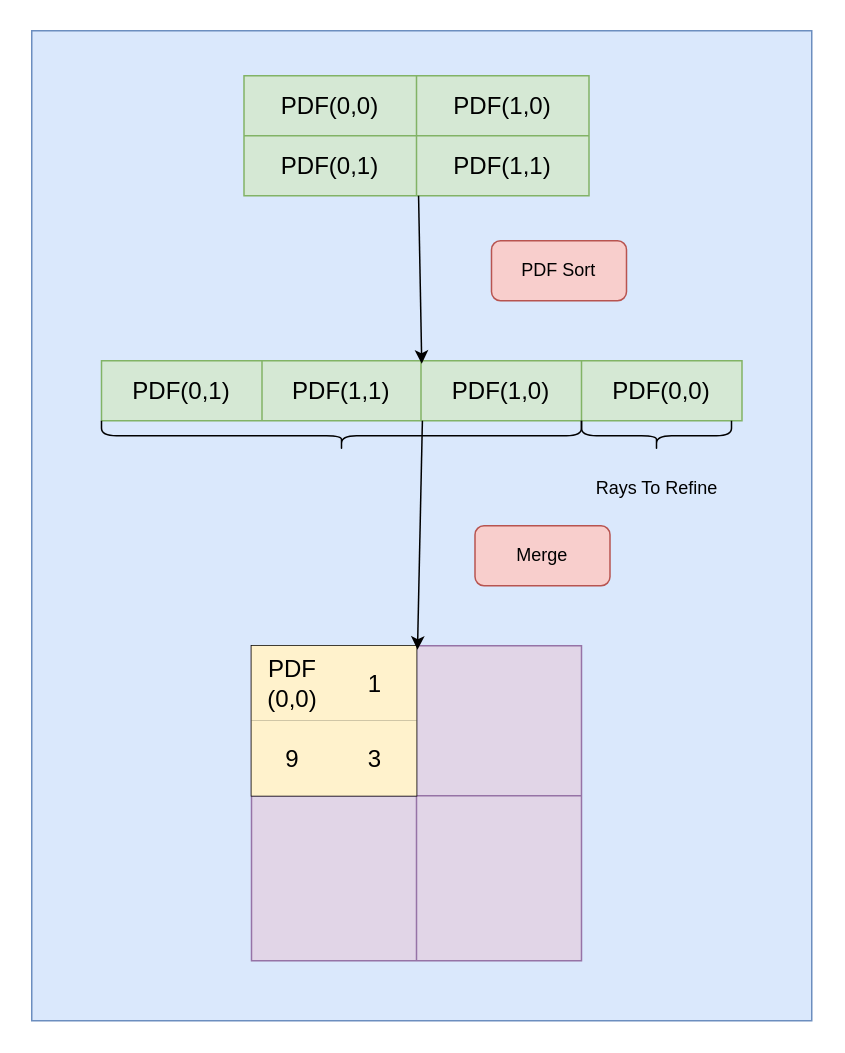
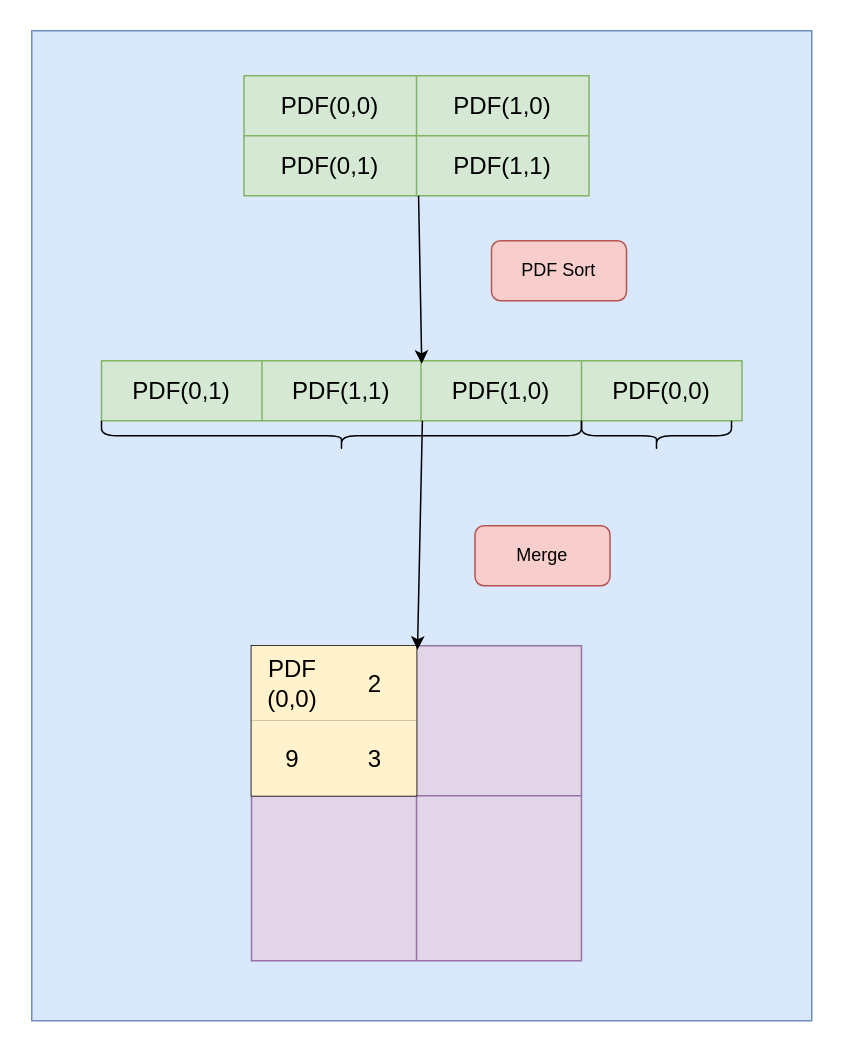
  <mxCell id="0" />
  <mxCell id="1" parent="0" />
  <mxCell id="2" value="" style="rounded=0;whiteSpace=wrap;html=1;fillColor=#dae8fc;strokeColor=#6c8ebf;" vertex="1" parent="1"><mxGeometry x="20.5" y="20" width="520" height="660" as="geometry" /></mxCell>
  <mxCell id="3" value="" style="shape=table;startSize=0;container=1;collapsible=0;childLayout=tableLayout;fontSize=16;fillColor=#d5e8d4;strokeColor=#82b366;" vertex="1" parent="1"><mxGeometry x="162" y="50" width="230" height="80" as="geometry" /></mxCell>
  <mxCell id="4" value="" style="shape=tableRow;horizontal=0;startSize=0;swimlaneHead=0;swimlaneBody=0;strokeColor=inherit;top=0;left=0;bottom=0;right=0;collapsible=0;dropTarget=0;fillColor=none;points=[[0,0.5],[1,0.5]];portConstraint=eastwest;fontSize=16;" vertex="1" parent="3"><mxGeometry width="230" height="40" as="geometry" /></mxCell>
  <mxCell id="5" value="PDF(0,0)" style="shape=partialRectangle;html=1;whiteSpace=wrap;connectable=0;strokeColor=inherit;overflow=hidden;fillColor=none;top=0;left=0;bottom=0;right=0;pointerEvents=1;fontSize=16;" vertex="1" parent="4"><mxGeometry width="115" height="40" as="geometry"><mxRectangle width="115" height="40" as="alternateBounds" /></mxGeometry></mxCell>
  <mxCell id="6" value="PDF(1,0)" style="shape=partialRectangle;html=1;whiteSpace=wrap;connectable=0;strokeColor=inherit;overflow=hidden;fillColor=none;top=0;left=0;bottom=0;right=0;pointerEvents=1;fontSize=16;" vertex="1" parent="4"><mxGeometry x="115" width="115" height="40" as="geometry"><mxRectangle width="115" height="40" as="alternateBounds" /></mxGeometry></mxCell>
  <mxCell id="7" value="" style="shape=tableRow;horizontal=0;startSize=0;swimlaneHead=0;swimlaneBody=0;strokeColor=inherit;top=0;left=0;bottom=0;right=0;collapsible=0;dropTarget=0;fillColor=none;points=[[0,0.5],[1,0.5]];portConstraint=eastwest;fontSize=16;" vertex="1" parent="3"><mxGeometry y="40" width="230" height="40" as="geometry" /></mxCell>
  <mxCell id="8" value="PDF(0,1)" style="shape=partialRectangle;html=1;whiteSpace=wrap;connectable=0;strokeColor=inherit;overflow=hidden;fillColor=none;top=0;left=0;bottom=0;right=0;pointerEvents=1;fontSize=16;" vertex="1" parent="7"><mxGeometry width="115" height="40" as="geometry"><mxRectangle width="115" height="40" as="alternateBounds" /></mxGeometry></mxCell>
  <mxCell id="9" value="PDF(1,1)" style="shape=partialRectangle;html=1;whiteSpace=wrap;connectable=0;strokeColor=inherit;overflow=hidden;fillColor=none;top=0;left=0;bottom=0;right=0;pointerEvents=1;fontSize=16;" vertex="1" parent="7"><mxGeometry x="115" width="115" height="40" as="geometry"><mxRectangle width="115" height="40" as="alternateBounds" /></mxGeometry></mxCell>
  <mxCell id="10" value="" style="shape=table;startSize=0;container=1;collapsible=0;childLayout=tableLayout;fontSize=16;fillColor=#d5e8d4;strokeColor=#82b366;" vertex="1" parent="1"><mxGeometry x="67" y="240" width="427" height="40" as="geometry" /></mxCell>
  <mxCell id="11" value="" style="shape=tableRow;horizontal=0;startSize=0;swimlaneHead=0;swimlaneBody=0;strokeColor=inherit;top=0;left=0;bottom=0;right=0;collapsible=0;dropTarget=0;fillColor=none;points=[[0,0.5],[1,0.5]];portConstraint=eastwest;fontSize=16;" vertex="1" parent="10"><mxGeometry width="427" height="40" as="geometry" /></mxCell>
  <mxCell id="12" value="PDF(0,1)" style="shape=partialRectangle;html=1;whiteSpace=wrap;connectable=0;strokeColor=inherit;overflow=hidden;fillColor=none;top=0;left=0;bottom=0;right=0;pointerEvents=1;fontSize=16;" vertex="1" parent="11"><mxGeometry width="107" height="40" as="geometry"><mxRectangle width="107" height="40" as="alternateBounds" /></mxGeometry></mxCell>
  <mxCell id="13" value="PDF(1,1)" style="shape=partialRectangle;html=1;whiteSpace=wrap;connectable=0;strokeColor=inherit;overflow=hidden;fillColor=none;top=0;left=0;bottom=0;right=0;pointerEvents=1;fontSize=16;" vertex="1" parent="11"><mxGeometry x="107" width="106" height="40" as="geometry"><mxRectangle width="106" height="40" as="alternateBounds" /></mxGeometry></mxCell>
  <mxCell id="14" value="PDF(1,0)" style="shape=partialRectangle;html=1;whiteSpace=wrap;connectable=0;strokeColor=inherit;overflow=hidden;fillColor=none;top=0;left=0;bottom=0;right=0;pointerEvents=1;fontSize=16;" vertex="1" parent="11"><mxGeometry x="213" width="107" height="40" as="geometry"><mxRectangle width="107" height="40" as="alternateBounds" /></mxGeometry></mxCell>
  <mxCell id="15" value="PDF(0,0)" style="shape=partialRectangle;html=1;whiteSpace=wrap;connectable=0;strokeColor=inherit;overflow=hidden;fillColor=none;top=0;left=0;bottom=0;right=0;pointerEvents=1;fontSize=16;" vertex="1" parent="11"><mxGeometry x="320" width="107" height="40" as="geometry"><mxRectangle width="107" height="40" as="alternateBounds" /></mxGeometry></mxCell>
  <mxCell id="16" value="" style="shape=table;startSize=0;container=1;collapsible=0;childLayout=tableLayout;fontSize=16;fillColor=#e1d5e7;strokeColor=#9673a6;" vertex="1" parent="1"><mxGeometry x="167" y="430" width="220" height="210" as="geometry" /></mxCell>
  <mxCell id="17" value="" style="shape=tableRow;horizontal=0;startSize=0;swimlaneHead=0;swimlaneBody=0;strokeColor=inherit;top=0;left=0;bottom=0;right=0;collapsible=0;dropTarget=0;fillColor=none;points=[[0,0.5],[1,0.5]];portConstraint=eastwest;fontSize=16;" vertex="1" parent="16"><mxGeometry width="220" height="100" as="geometry" /></mxCell>
  <mxCell id="18" value="" style="shape=partialRectangle;html=1;whiteSpace=wrap;connectable=0;strokeColor=inherit;overflow=hidden;fillColor=none;top=0;left=0;bottom=0;right=0;pointerEvents=1;fontSize=16;" vertex="1" parent="17"><mxGeometry width="110" height="100" as="geometry"><mxRectangle width="110" height="100" as="alternateBounds" /></mxGeometry></mxCell>
  <mxCell id="19" value="" style="shape=partialRectangle;html=1;whiteSpace=wrap;connectable=0;strokeColor=inherit;overflow=hidden;fillColor=none;top=0;left=0;bottom=0;right=0;pointerEvents=1;fontSize=16;" vertex="1" parent="17"><mxGeometry x="110" width="110" height="100" as="geometry"><mxRectangle width="110" height="100" as="alternateBounds" /></mxGeometry></mxCell>
  <mxCell id="20" value="" style="shape=tableRow;horizontal=0;startSize=0;swimlaneHead=0;swimlaneBody=0;strokeColor=inherit;top=0;left=0;bottom=0;right=0;collapsible=0;dropTarget=0;fillColor=none;points=[[0,0.5],[1,0.5]];portConstraint=eastwest;fontSize=16;" vertex="1" parent="16"><mxGeometry y="100" width="220" height="110" as="geometry" /></mxCell>
  <mxCell id="21" value="" style="shape=partialRectangle;html=1;whiteSpace=wrap;connectable=0;strokeColor=inherit;overflow=hidden;fillColor=none;top=0;left=0;bottom=0;right=0;pointerEvents=1;fontSize=16;" vertex="1" parent="20"><mxGeometry width="110" height="110" as="geometry"><mxRectangle width="110" height="110" as="alternateBounds" /></mxGeometry></mxCell>
  <mxCell id="22" value="" style="shape=partialRectangle;html=1;whiteSpace=wrap;connectable=0;strokeColor=inherit;overflow=hidden;fillColor=none;top=0;left=0;bottom=0;right=0;pointerEvents=1;fontSize=16;" vertex="1" parent="20"><mxGeometry x="110" width="110" height="110" as="geometry"><mxRectangle width="110" height="110" as="alternateBounds" /></mxGeometry></mxCell>
  <mxCell id="23" value="" style="shape=table;startSize=0;container=1;collapsible=0;childLayout=tableLayout;fontSize=16;" vertex="1" parent="1"><mxGeometry x="167" y="430" width="110" height="100" as="geometry" /></mxCell>
  <mxCell id="24" value="" style="shape=tableRow;horizontal=0;startSize=0;swimlaneHead=0;swimlaneBody=0;strokeColor=inherit;top=0;left=0;bottom=0;right=0;collapsible=0;dropTarget=0;fillColor=none;points=[[0,0.5],[1,0.5]];portConstraint=eastwest;fontSize=16;" vertex="1" parent="23"><mxGeometry width="110" height="50" as="geometry" /></mxCell>
  <mxCell id="25" value="PDF&lt;div&gt;(0,0)&lt;/div&gt;" style="shape=partialRectangle;html=1;whiteSpace=wrap;connectable=0;strokeColor=#d6b656;overflow=hidden;fillColor=#fff2cc;top=0;left=0;bottom=0;right=0;pointerEvents=1;fontSize=16;" vertex="1" parent="24"><mxGeometry width="55" height="50" as="geometry"><mxRectangle width="55" height="50" as="alternateBounds" /></mxGeometry></mxCell>
- <mxCell id="26" value="1" style="shape=partialRectangle;html=1;whiteSpace=wrap;connectable=0;strokeColor=#d6b656;overflow=hidden;fillColor=#fff2cc;top=0;left=0;bottom=0;right=0;pointerEvents=1;fontSize=16;" vertex="1" parent="24"><mxGeometry x="55" width="55" height="50" as="geometry"><mxRectangle width="55" height="50" as="alternateBounds" /></mxGeometry></mxCell>
+ <mxCell id="26" value="2" style="shape=partialRectangle;html=1;whiteSpace=wrap;connectable=0;strokeColor=#d6b656;overflow=hidden;fillColor=#fff2cc;top=0;left=0;bottom=0;right=0;pointerEvents=1;fontSize=16;" vertex="1" parent="24"><mxGeometry x="55" width="55" height="50" as="geometry"><mxRectangle width="55" height="50" as="alternateBounds" /></mxGeometry></mxCell>
  <mxCell id="27" value="" style="shape=tableRow;horizontal=0;startSize=0;swimlaneHead=0;swimlaneBody=0;strokeColor=inherit;top=0;left=0;bottom=0;right=0;collapsible=0;dropTarget=0;fillColor=none;points=[[0,0.5],[1,0.5]];portConstraint=eastwest;fontSize=16;" vertex="1" parent="23"><mxGeometry y="50" width="110" height="50" as="geometry" /></mxCell>
  <mxCell id="28" value="9" style="shape=partialRectangle;html=1;whiteSpace=wrap;connectable=0;strokeColor=#d6b656;overflow=hidden;fillColor=#fff2cc;top=0;left=0;bottom=0;right=0;pointerEvents=1;fontSize=16;" vertex="1" parent="27"><mxGeometry width="55" height="50" as="geometry"><mxRectangle width="55" height="50" as="alternateBounds" /></mxGeometry></mxCell>
  <mxCell id="29" value="3" style="shape=partialRectangle;html=1;whiteSpace=wrap;connectable=0;strokeColor=#d6b656;overflow=hidden;fillColor=#fff2cc;top=0;left=0;bottom=0;right=0;pointerEvents=1;fontSize=16;" vertex="1" parent="27"><mxGeometry x="55" width="55" height="50" as="geometry"><mxRectangle width="55" height="50" as="alternateBounds" /></mxGeometry></mxCell>
  <mxCell id="30" value="" style="shape=curlyBracket;whiteSpace=wrap;html=1;rounded=1;flipH=1;labelPosition=right;verticalLabelPosition=middle;align=left;verticalAlign=middle;direction=north;" vertex="1" parent="1"><mxGeometry x="67" y="280" width="320" height="20" as="geometry" /></mxCell>
  <mxCell id="31" value="" style="endArrow=classic;html=1;rounded=0;exitX=0.506;exitY=1;exitDx=0;exitDy=0;exitPerimeter=0;entryX=0.5;entryY=0.05;entryDx=0;entryDy=0;entryPerimeter=0;" edge="1" parent="1" source="7" target="11"><mxGeometry width="50" height="50" relative="1" as="geometry"><mxPoint x="337" y="230" as="sourcePoint" /><mxPoint x="387" y="180" as="targetPoint" /></mxGeometry></mxCell>
  <mxCell id="32" value="PDF Sort" style="rounded=1;whiteSpace=wrap;html=1;fillColor=#f8cecc;strokeColor=#b85450;" vertex="1" parent="1"><mxGeometry x="327" y="160" width="90" height="40" as="geometry" /></mxCell>
- <mxCell id="33" value="Rays To Refine" style="text;html=1;align=center;verticalAlign=middle;whiteSpace=wrap;rounded=0;" vertex="1" parent="1"><mxGeometry x="379.5" y="310" width="115" height="30" as="geometry" /></mxCell>
  <mxCell id="34" value="" style="shape=curlyBracket;whiteSpace=wrap;html=1;rounded=1;flipH=1;labelPosition=right;verticalLabelPosition=middle;align=left;verticalAlign=middle;direction=north;" vertex="1" parent="1"><mxGeometry x="387" y="280" width="100" height="20" as="geometry" /></mxCell>
  <mxCell id="35" value="" style="endArrow=classic;html=1;rounded=0;exitX=0.501;exitY=1;exitDx=0;exitDy=0;exitPerimeter=0;entryX=1.006;entryY=0.053;entryDx=0;entryDy=0;entryPerimeter=0;" edge="1" parent="1" source="11" target="24"><mxGeometry width="50" height="50" relative="1" as="geometry"><mxPoint x="337" y="230" as="sourcePoint" /><mxPoint x="387" y="180" as="targetPoint" /></mxGeometry></mxCell>
  <mxCell id="36" value="Merge" style="rounded=1;whiteSpace=wrap;html=1;fillColor=#f8cecc;strokeColor=#b85450;" vertex="1" parent="1"><mxGeometry x="316" y="350" width="90" height="40" as="geometry" /></mxCell>
  <mxCell id="37" style="edgeStyle=orthogonalEdgeStyle;rounded=0;orthogonalLoop=1;jettySize=auto;html=1;exitX=0.5;exitY=1;exitDx=0;exitDy=0;" edge="1" parent="1" source="36" target="36"><mxGeometry relative="1" as="geometry" /></mxCell>
